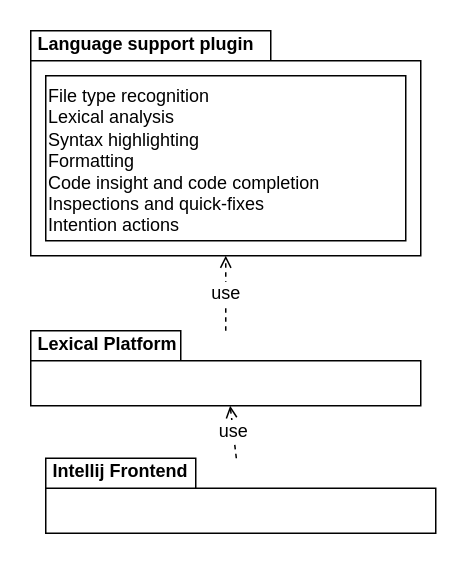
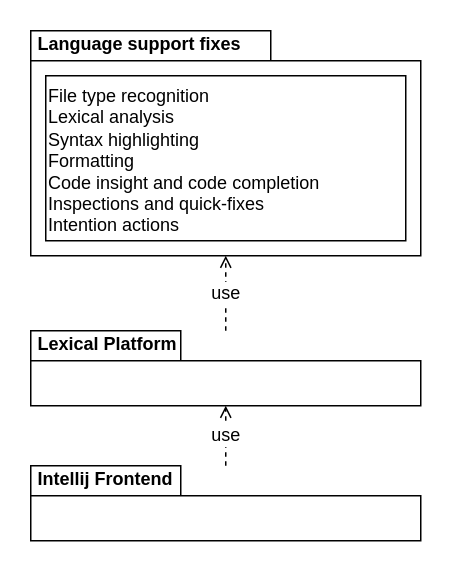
  <mxCell id="0" />
  <mxCell id="1" parent="0" />
  <mxCell id="2" value="use" style="edgeStyle=none;html=1;dashed=1;fontSize=12;endArrow=open;endFill=0;" edge="1" parent="1" source="3" target="4"><mxGeometry relative="1" as="geometry" /></mxCell>
  <mxCell id="3" value="Lexical Platform" style="shape=folder;fontStyle=1;spacingTop=0;tabWidth=100;tabHeight=20;tabPosition=left;verticalAlign=bottom;align=left;labelPosition=left;verticalLabelPosition=top;spacingLeft=265;spacing=0;spacingBottom=-16;spacingRight=0;" vertex="1" parent="1"><mxGeometry x="20" y="220" width="260" height="50" as="geometry" /></mxCell>
- <mxCell id="4" value="Language support plugin" style="shape=folder;fontStyle=1;spacingTop=0;tabWidth=160;tabHeight=20;tabPosition=left;verticalAlign=bottom;align=left;labelPosition=left;verticalLabelPosition=top;spacingLeft=265;spacing=0;spacingBottom=-16;spacingRight=0;" vertex="1" parent="1"><mxGeometry x="20" y="20" width="260" height="150" as="geometry" /></mxCell>
+ <mxCell id="4" value="Language support fixes" style="shape=folder;fontStyle=1;spacingTop=0;tabWidth=160;tabHeight=20;tabPosition=left;verticalAlign=bottom;align=left;labelPosition=left;verticalLabelPosition=top;spacingLeft=265;spacing=0;spacingBottom=-16;spacingRight=0;" vertex="1" parent="1"><mxGeometry x="20" y="20" width="260" height="150" as="geometry" /></mxCell>
  <mxCell id="5" value="File type recognition&#10;Lexical analysis&#10;Syntax highlighting&#10;Formatting&#10;Code insight and code completion&#10;Inspections and quick-fixes&#10;Intention actions" style="rounded=0;align=left;verticalAlign=top;spacing=2;horizontal=1;fontSize=12;whiteSpace=wrap;" vertex="1" parent="1"><mxGeometry x="30" y="50" width="240" height="110" as="geometry" /></mxCell>
  <mxCell id="6" value="use" style="edgeStyle=none;html=1;fontSize=12;dashed=1;endArrow=open;endFill=0;" edge="1" parent="1" source="7" target="3"><mxGeometry relative="1" as="geometry" /></mxCell>
- <mxCell id="7" value="Intellij Frontend" style="shape=folder;fontStyle=1;spacingTop=0;tabWidth=100;tabHeight=20;tabPosition=left;verticalAlign=bottom;align=left;labelPosition=left;verticalLabelPosition=top;spacingLeft=265;spacing=0;spacingBottom=-16;spacingRight=0;" vertex="1" parent="1"><mxGeometry x="30" y="305" width="260" height="50" as="geometry" /></mxCell>
+ <mxCell id="7" value="Intellij Frontend" style="shape=folder;fontStyle=1;spacingTop=0;tabWidth=100;tabHeight=20;tabPosition=left;verticalAlign=bottom;align=left;labelPosition=left;verticalLabelPosition=top;spacingLeft=265;spacing=0;spacingBottom=-16;spacingRight=0;" vertex="1" parent="1"><mxGeometry x="20" y="310" width="260" height="50" as="geometry" /></mxCell>
